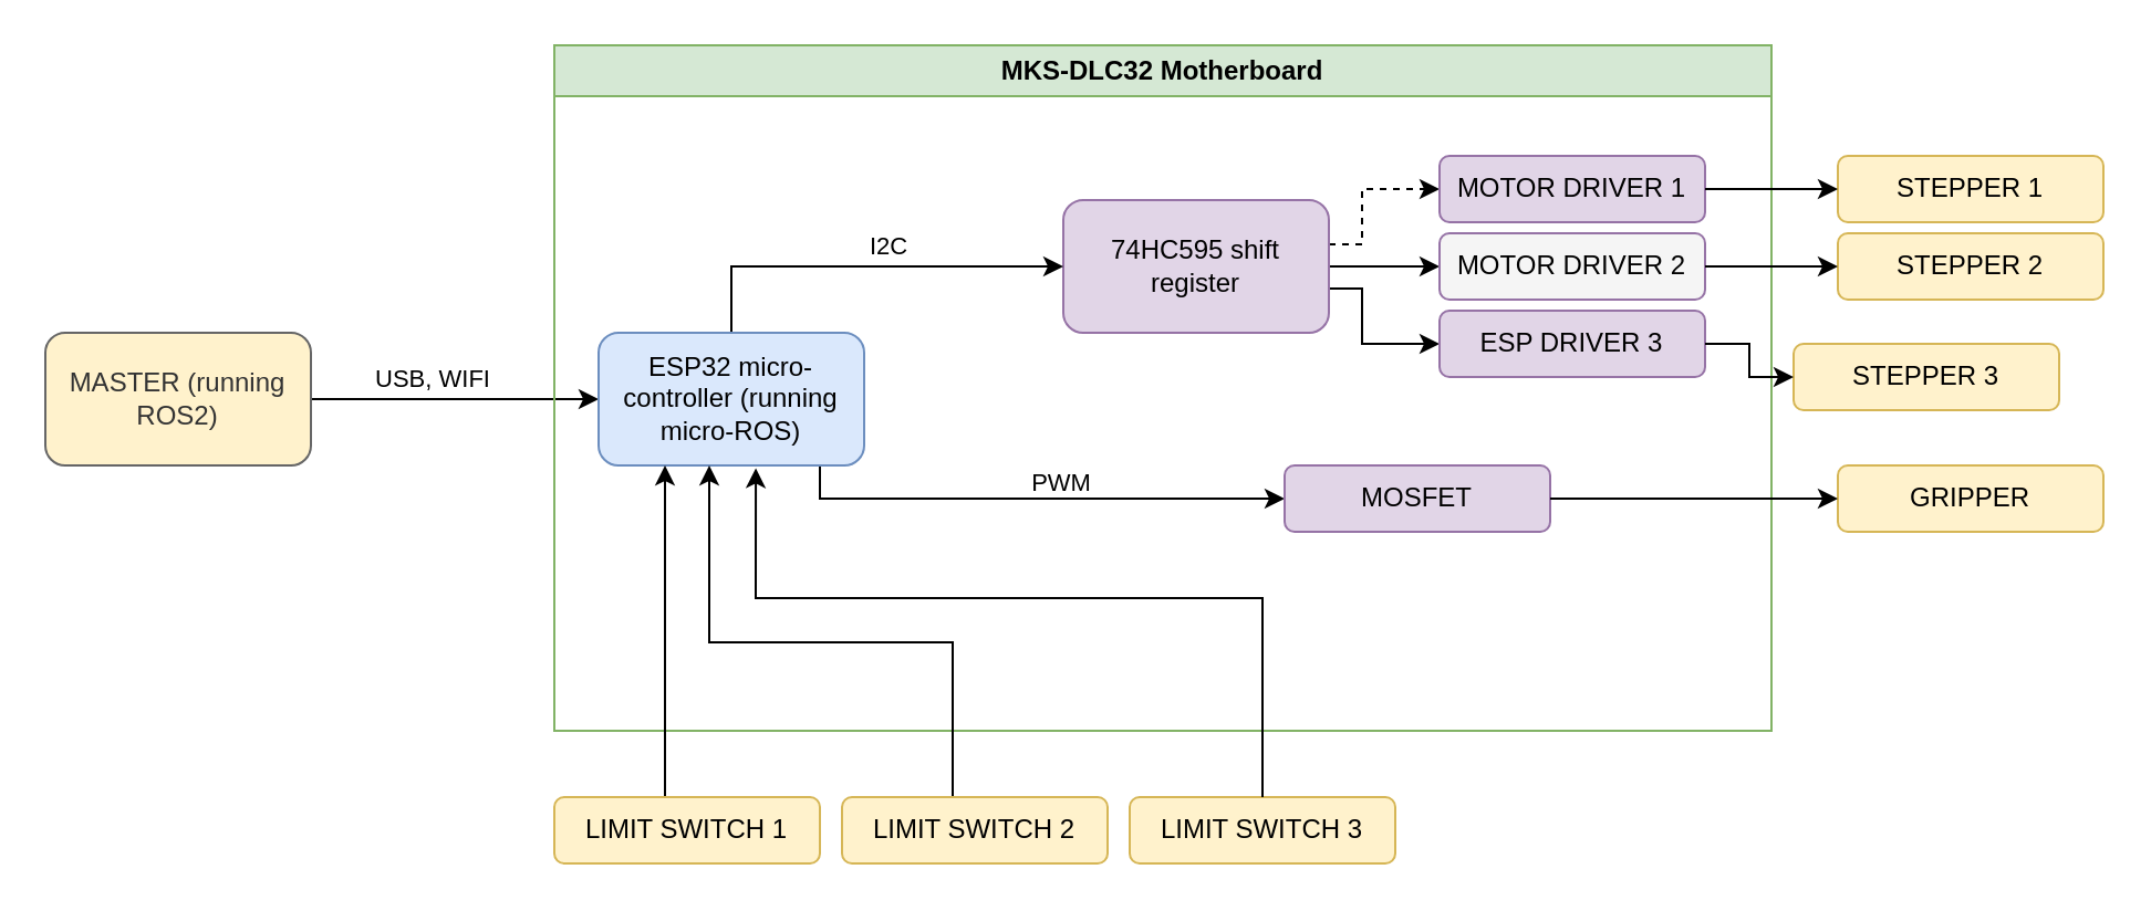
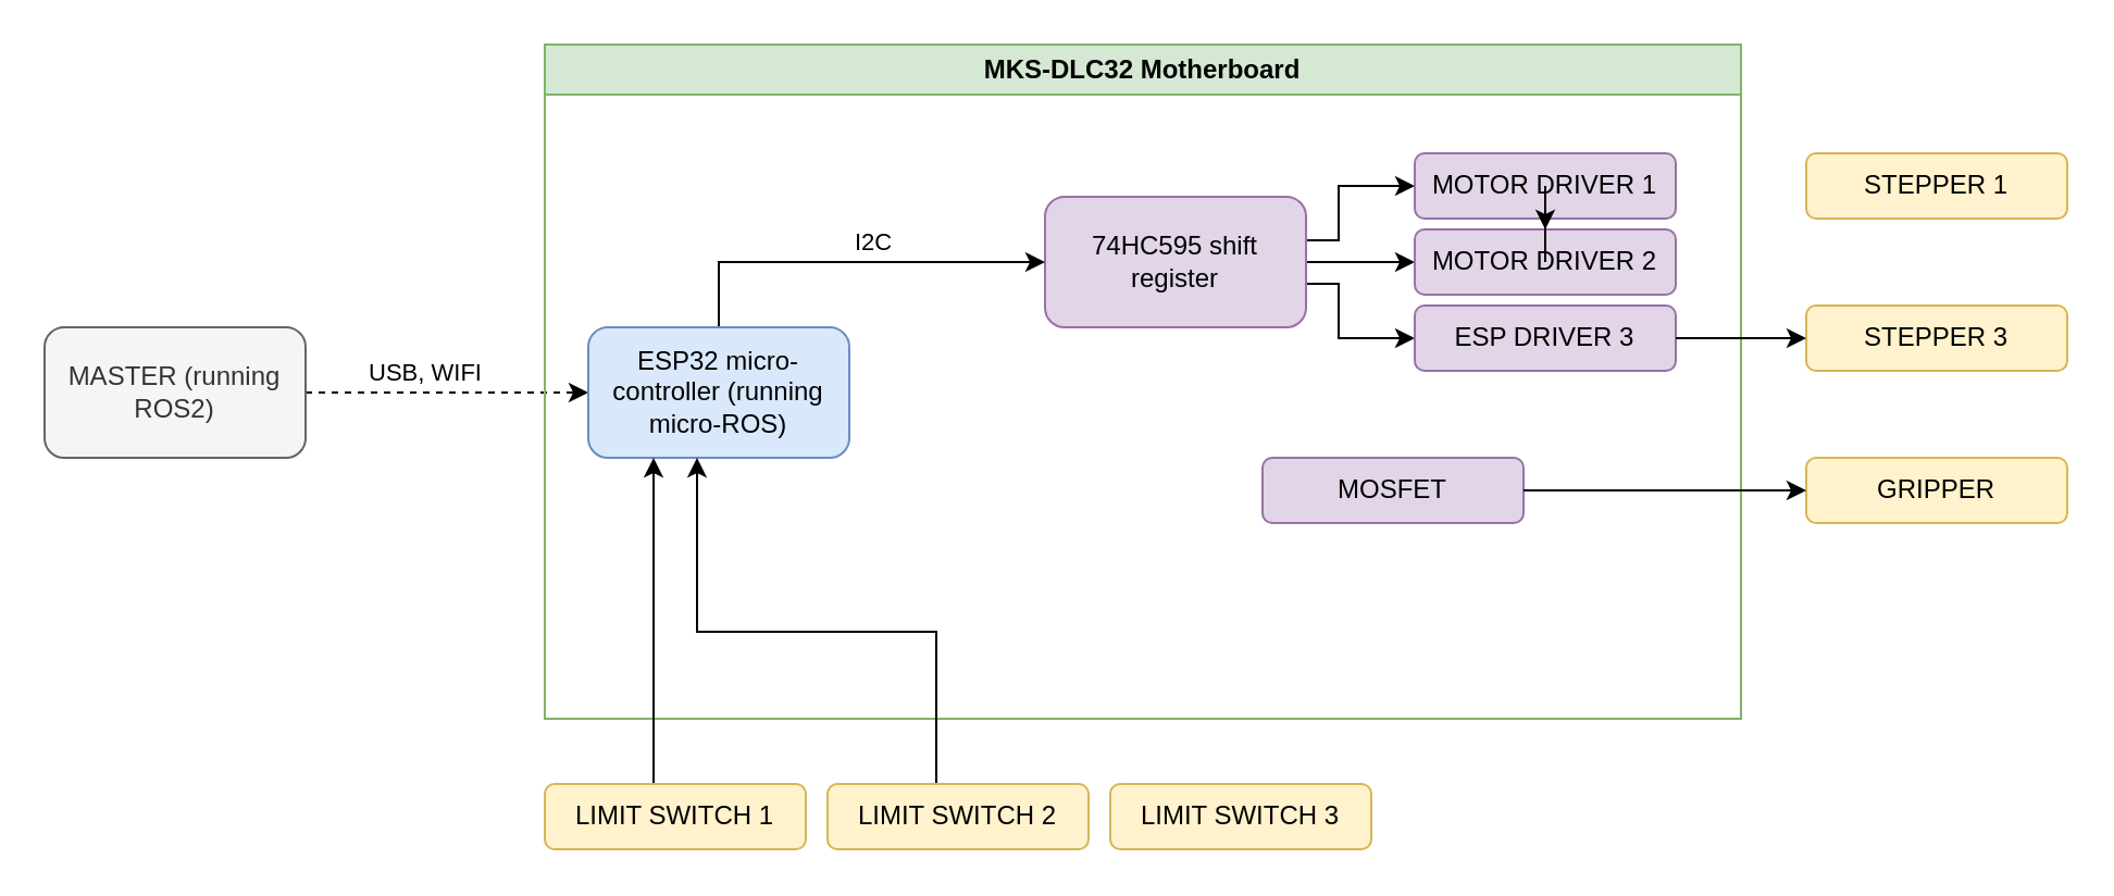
  <mxCell id="0" />
  <mxCell id="1" parent="0" />
- <mxCell id="2" style="edgeStyle=orthogonalEdgeStyle;rounded=0;orthogonalLoop=1;jettySize=auto;html=1;" edge="1" parent="1" source="4" target="14"><mxGeometry relative="1" as="geometry"><mxPoint x="260" y="180" as="targetPoint" /></mxGeometry></mxCell>
+ <mxCell id="2" style="edgeStyle=orthogonalEdgeStyle;rounded=0;orthogonalLoop=1;jettySize=auto;html=1;dashed=1;" edge="1" parent="1" source="4" target="14"><mxGeometry relative="1" as="geometry"><mxPoint x="260" y="180" as="targetPoint" /></mxGeometry></mxCell>
  <mxCell id="3" value="USB, WIFI" style="edgeLabel;html=1;align=center;verticalAlign=middle;resizable=0;points=[];" vertex="1" connectable="0" parent="2"><mxGeometry x="0.083" relative="1" as="geometry"><mxPoint x="-16" y="-10" as="offset" /></mxGeometry></mxCell>
- <mxCell id="4" value="MASTER (running ROS2)" style="rounded=1;whiteSpace=wrap;html=1;fillColor=#fff2cc;fontColor=#333333;strokeColor=#666666;" vertex="1" parent="1"><mxGeometry x="20" y="150" width="120" height="60" as="geometry" /></mxCell>
+ <mxCell id="4" value="MASTER (running ROS2)" style="rounded=1;whiteSpace=wrap;html=1;fillColor=#f5f5f5;fontColor=#333333;strokeColor=#666666;" vertex="1" parent="1"><mxGeometry x="20" y="150" width="120" height="60" as="geometry" /></mxCell>
  <mxCell id="5" value="MKS-DLC32 Motherboard" style="swimlane;whiteSpace=wrap;html=1;fillColor=#d5e8d4;strokeColor=#82b366;" vertex="1" parent="1"><mxGeometry x="250" y="20" width="550" height="310" as="geometry" /></mxCell>
- <mxCell id="6" style="edgeStyle=orthogonalEdgeStyle;rounded=0;orthogonalLoop=1;jettySize=auto;html=1;entryX=0;entryY=0.5;entryDx=0;entryDy=0;dashed=1;" edge="1" parent="5" source="9" target="15"><mxGeometry relative="1" as="geometry"><Array as="points"><mxPoint x="365" y="90" /><mxPoint x="365" y="65" /></Array></mxGeometry></mxCell>
+ <mxCell id="6" style="edgeStyle=orthogonalEdgeStyle;rounded=0;orthogonalLoop=1;jettySize=auto;html=1;entryX=0;entryY=0.5;entryDx=0;entryDy=0;" edge="1" parent="5" source="9" target="15"><mxGeometry relative="1" as="geometry"><Array as="points"><mxPoint x="365" y="90" /><mxPoint x="365" y="65" /></Array></mxGeometry></mxCell>
  <mxCell id="7" style="edgeStyle=orthogonalEdgeStyle;rounded=0;orthogonalLoop=1;jettySize=auto;html=1;entryX=0;entryY=0.5;entryDx=0;entryDy=0;" edge="1" parent="5" source="9" target="17"><mxGeometry relative="1" as="geometry" /></mxCell>
  <mxCell id="8" style="edgeStyle=orthogonalEdgeStyle;rounded=0;orthogonalLoop=1;jettySize=auto;html=1;" edge="1" parent="5" source="9" target="16"><mxGeometry relative="1" as="geometry"><Array as="points"><mxPoint x="365" y="110" /><mxPoint x="365" y="135" /></Array></mxGeometry></mxCell>
  <mxCell id="9" value="74HC595 shift register" style="rounded=1;whiteSpace=wrap;html=1;fillColor=#e1d5e7;strokeColor=#9673a6;" vertex="1" parent="5"><mxGeometry x="230" y="70" width="120" height="60" as="geometry" /></mxCell>
  <mxCell id="10" style="edgeStyle=orthogonalEdgeStyle;rounded=0;orthogonalLoop=1;jettySize=auto;html=1;" edge="1" parent="5" source="14" target="9"><mxGeometry relative="1" as="geometry"><Array as="points"><mxPoint x="80" y="100" /></Array></mxGeometry></mxCell>
  <mxCell id="11" value="I2C" style="edgeLabel;html=1;align=center;verticalAlign=middle;resizable=0;points=[];" vertex="1" connectable="0" parent="10"><mxGeometry x="0.324" y="1" relative="1" as="geometry"><mxPoint x="-19" y="-9" as="offset" /></mxGeometry></mxCell>
- <mxCell id="12" style="edgeStyle=orthogonalEdgeStyle;rounded=0;orthogonalLoop=1;jettySize=auto;html=1;" edge="1" parent="5" source="14" target="18"><mxGeometry relative="1" as="geometry"><Array as="points"><mxPoint x="120" y="205" /></Array></mxGeometry></mxCell>
- <mxCell id="13" value="PWM" style="edgeLabel;html=1;align=center;verticalAlign=middle;resizable=0;points=[];" vertex="1" connectable="0" parent="12"><mxGeometry x="0.092" relative="1" as="geometry"><mxPoint y="-8" as="offset" /></mxGeometry></mxCell>
  <mxCell id="14" value="ESP32 micro-controller (running micro-ROS)" style="rounded=1;whiteSpace=wrap;html=1;fillColor=#dae8fc;strokeColor=#6c8ebf;" vertex="1" parent="5"><mxGeometry x="20" y="130" width="120" height="60" as="geometry" /></mxCell>
  <mxCell id="15" value="MOTOR DRIVER 1" style="rounded=1;whiteSpace=wrap;html=1;fillColor=#e1d5e7;strokeColor=#9673a6;" vertex="1" parent="5"><mxGeometry x="400" y="50" width="120" height="30" as="geometry" /></mxCell>
  <mxCell id="16" value="ESP DRIVER 3" style="rounded=1;whiteSpace=wrap;html=1;fillColor=#e1d5e7;strokeColor=#9673a6;" vertex="1" parent="5"><mxGeometry x="400" y="120" width="120" height="30" as="geometry" /></mxCell>
- <mxCell id="17" value="MOTOR DRIVER 2" style="rounded=1;whiteSpace=wrap;html=1;fillColor=#f5f5f5;strokeColor=#9673a6;" vertex="1" parent="5"><mxGeometry x="400" y="85" width="120" height="30" as="geometry" /></mxCell>
+ <mxCell id="17" value="MOTOR DRIVER 2" style="rounded=1;whiteSpace=wrap;html=1;fillColor=#e1d5e7;strokeColor=#9673a6;" vertex="1" parent="5"><mxGeometry x="400" y="85" width="120" height="30" as="geometry" /></mxCell>
  <mxCell id="18" value="MOSFET" style="rounded=1;whiteSpace=wrap;html=1;fillColor=#e1d5e7;strokeColor=#9673a6;" vertex="1" parent="5"><mxGeometry x="330" y="190" width="120" height="30" as="geometry" /></mxCell>
  <mxCell id="19" value="STEPPER 1" style="rounded=1;whiteSpace=wrap;html=1;fillColor=#fff2cc;strokeColor=#d6b656;" vertex="1" parent="1"><mxGeometry x="830" y="70" width="120" height="30" as="geometry" /></mxCell>
- <mxCell id="20" value="STEPPER 2" style="rounded=1;whiteSpace=wrap;html=1;fillColor=#fff2cc;strokeColor=#d6b656;" vertex="1" parent="1"><mxGeometry x="830" y="105" width="120" height="30" as="geometry" /></mxCell>
- <mxCell id="21" value="STEPPER 3" style="rounded=1;whiteSpace=wrap;html=1;fillColor=#fff2cc;strokeColor=#d6b656;" vertex="1" parent="1"><mxGeometry x="810" y="155" width="120" height="30" as="geometry" /></mxCell>
- <mxCell id="22" style="edgeStyle=orthogonalEdgeStyle;rounded=0;orthogonalLoop=1;jettySize=auto;html=1;" edge="1" parent="1" source="15" target="19"><mxGeometry relative="1" as="geometry" /></mxCell>
- <mxCell id="23" style="edgeStyle=orthogonalEdgeStyle;rounded=0;orthogonalLoop=1;jettySize=auto;html=1;" edge="1" parent="1" source="17" target="20"><mxGeometry relative="1" as="geometry" /></mxCell>
+ <mxCell id="21" value="STEPPER 3" style="rounded=1;whiteSpace=wrap;html=1;fillColor=#fff2cc;strokeColor=#d6b656;" vertex="1" parent="1"><mxGeometry x="830" y="140" width="120" height="30" as="geometry" /></mxCell>
+ <mxCell id="22" style="edgeStyle=orthogonalEdgeStyle;rounded=0;orthogonalLoop=1;jettySize=auto;html=1;" edge="1" parent="1" source="15" target="17"><mxGeometry relative="1" as="geometry" /></mxCell>
  <mxCell id="24" style="edgeStyle=orthogonalEdgeStyle;rounded=0;orthogonalLoop=1;jettySize=auto;html=1;" edge="1" parent="1" source="16" target="21"><mxGeometry relative="1" as="geometry" /></mxCell>
  <mxCell id="25" value="GRIPPER" style="rounded=1;whiteSpace=wrap;html=1;fillColor=#fff2cc;strokeColor=#d6b656;" vertex="1" parent="1"><mxGeometry x="830" y="210" width="120" height="30" as="geometry" /></mxCell>
  <mxCell id="26" style="edgeStyle=orthogonalEdgeStyle;rounded=0;orthogonalLoop=1;jettySize=auto;html=1;" edge="1" parent="1" source="18" target="25"><mxGeometry relative="1" as="geometry" /></mxCell>
  <mxCell id="27" style="edgeStyle=orthogonalEdgeStyle;rounded=0;orthogonalLoop=1;jettySize=auto;html=1;entryX=0.25;entryY=1;entryDx=0;entryDy=0;" edge="1" parent="1" source="28" target="14"><mxGeometry relative="1" as="geometry"><Array as="points"><mxPoint x="300" y="260" /><mxPoint x="300" y="260" /></Array></mxGeometry></mxCell>
  <mxCell id="28" value="LIMIT SWITCH 1" style="rounded=1;whiteSpace=wrap;html=1;fillColor=#fff2cc;strokeColor=#d6b656;" vertex="1" parent="1"><mxGeometry x="250" y="360" width="120" height="30" as="geometry" /></mxCell>
  <mxCell id="29" style="edgeStyle=orthogonalEdgeStyle;rounded=0;orthogonalLoop=1;jettySize=auto;html=1;" edge="1" parent="1" source="30" target="14"><mxGeometry relative="1" as="geometry"><Array as="points"><mxPoint x="430" y="290" /><mxPoint x="320" y="290" /></Array></mxGeometry></mxCell>
  <mxCell id="30" value="LIMIT SWITCH 2" style="rounded=1;whiteSpace=wrap;html=1;fillColor=#fff2cc;strokeColor=#d6b656;" vertex="1" parent="1"><mxGeometry x="380" y="360" width="120" height="30" as="geometry" /></mxCell>
  <mxCell id="31" value="LIMIT SWITCH 3" style="rounded=1;whiteSpace=wrap;html=1;fillColor=#fff2cc;strokeColor=#d6b656;" vertex="1" parent="1"><mxGeometry x="510" y="360" width="120" height="30" as="geometry" /></mxCell>
- <mxCell id="32" style="edgeStyle=orthogonalEdgeStyle;rounded=0;orthogonalLoop=1;jettySize=auto;html=1;entryX=0.592;entryY=1.02;entryDx=0;entryDy=0;entryPerimeter=0;" edge="1" parent="1" source="31" target="14"><mxGeometry relative="1" as="geometry"><Array as="points"><mxPoint x="570" y="270" /><mxPoint x="341" y="270" /></Array></mxGeometry></mxCell>
